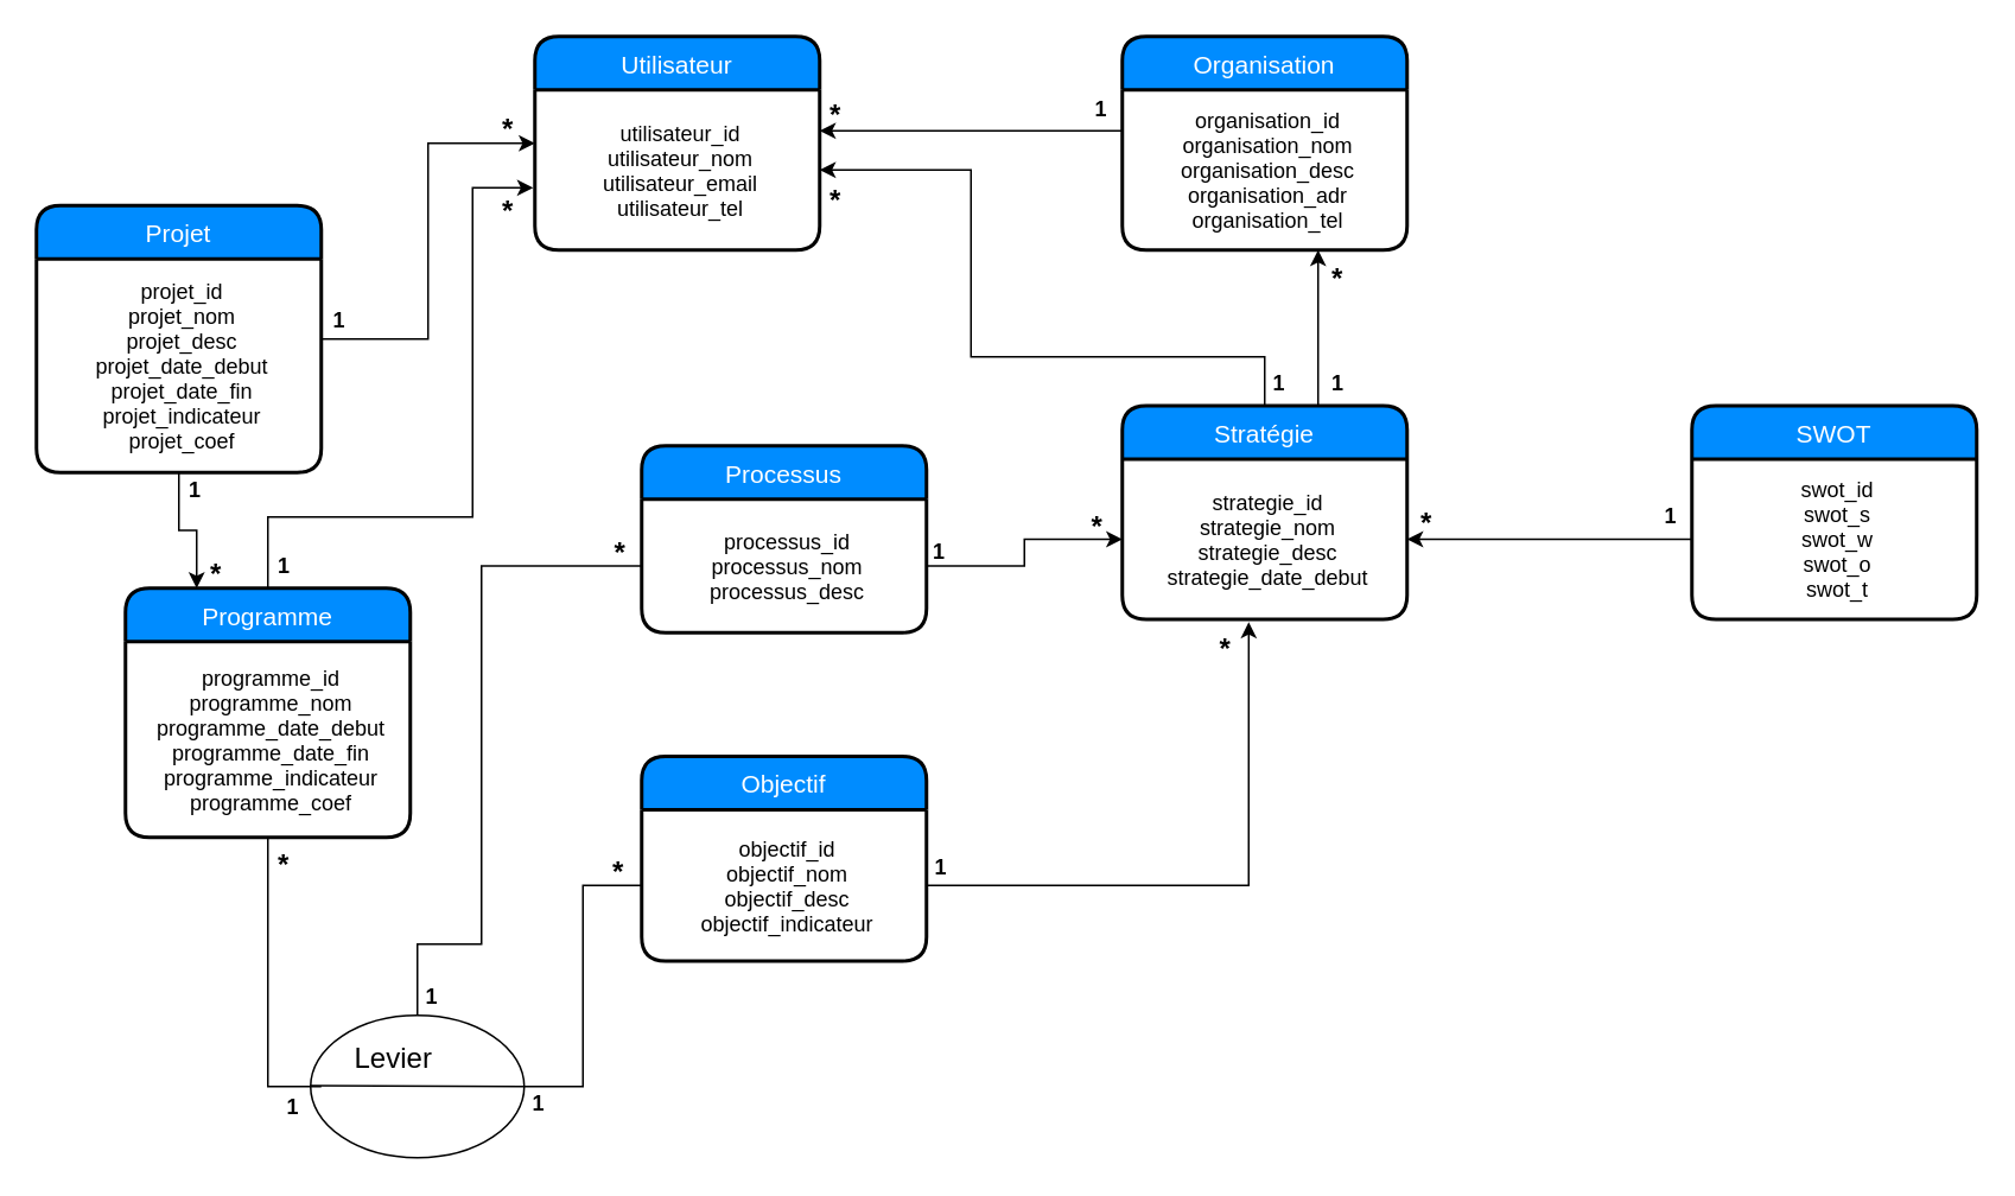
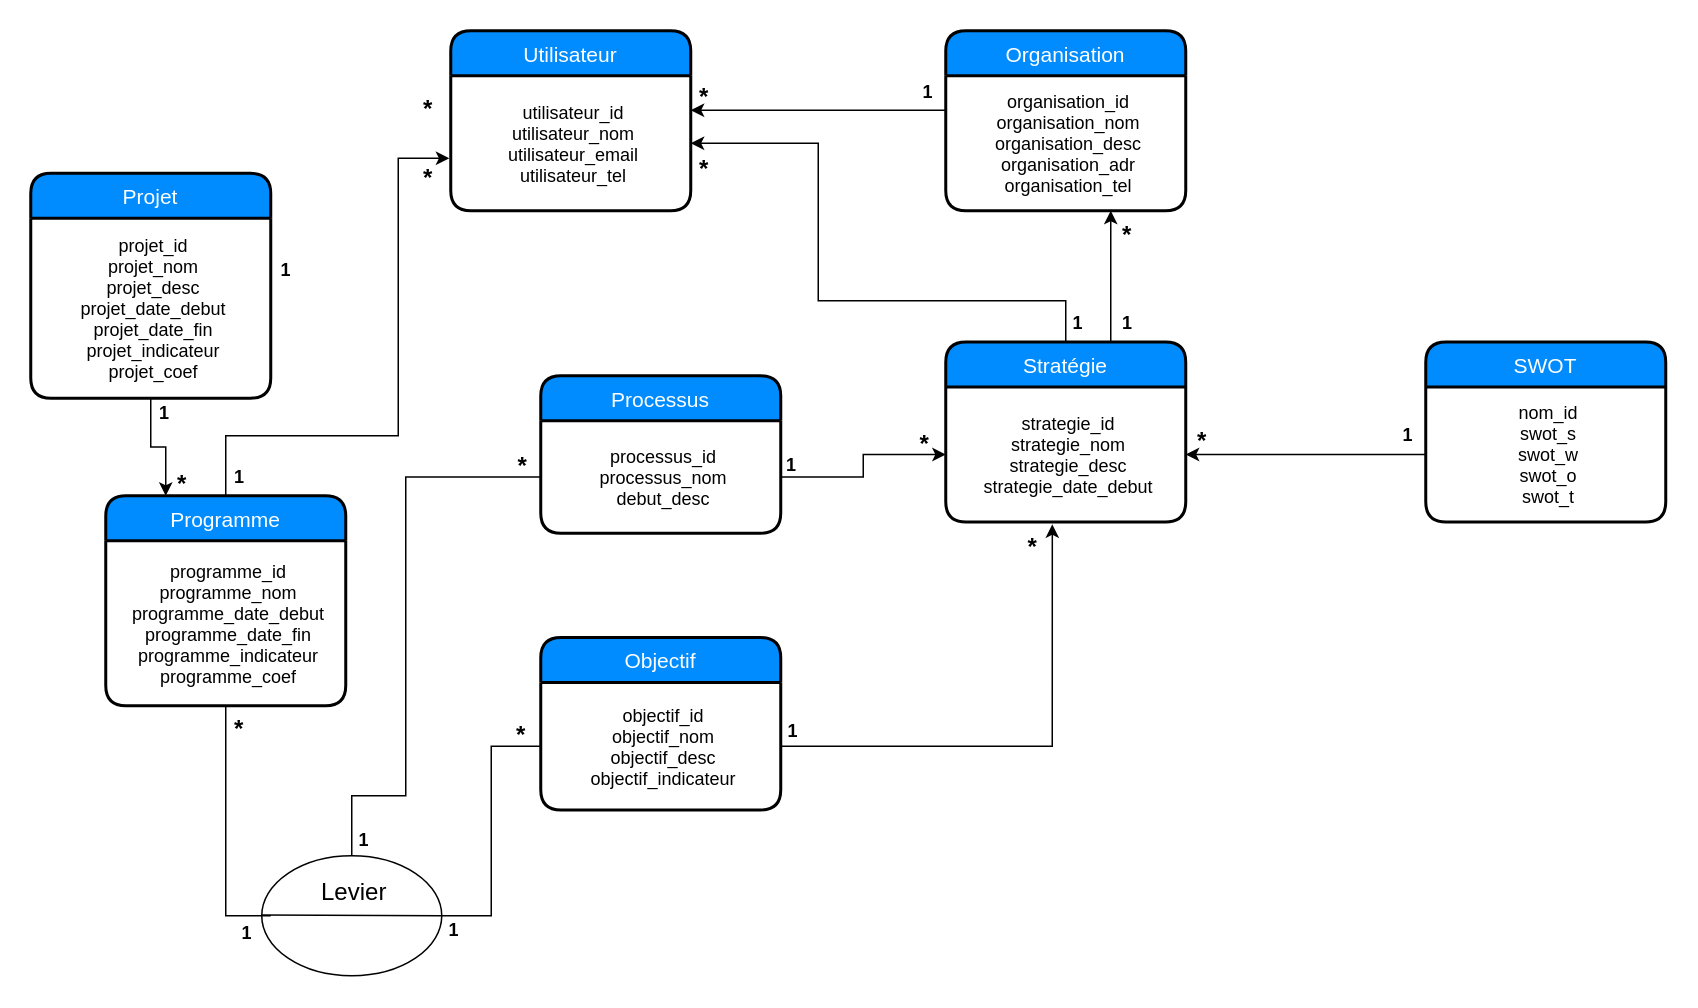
  <mxCell id="0" />
  <mxCell id="1" parent="0" />
  <mxCell id="2" value="Utilisateur" style="swimlane;childLayout=stackLayout;horizontal=1;startSize=30;horizontalStack=0;fillColor=#008cff;fontColor=#FFFFFF;rounded=1;fontSize=14;fontStyle=0;strokeWidth=2;resizeParent=0;resizeLast=1;shadow=0;dashed=0;align=center;" parent="1" vertex="1"><mxGeometry x="300" y="20" width="160" height="120" as="geometry" /></mxCell>
  <mxCell id="3" value="utilisateur_id&#10;utilisateur_nom&#10;utilisateur_email&#10;utilisateur_tel" style="align=center;strokeColor=none;fillColor=none;spacingLeft=4;fontSize=12;verticalAlign=middle;resizable=0;rotatable=0;part=1;" parent="2" vertex="1"><mxGeometry y="30" width="160" height="90" as="geometry" /></mxCell>
  <mxCell id="4" style="edgeStyle=orthogonalEdgeStyle;rounded=0;orthogonalLoop=1;jettySize=auto;html=1;exitX=0;exitY=0.25;exitDx=0;exitDy=0;" parent="1" source="6" edge="1"><mxGeometry relative="1" as="geometry"><mxPoint x="460" y="73" as="targetPoint" /><Array as="points"><mxPoint x="460" y="73" /></Array></mxGeometry></mxCell>
  <mxCell id="5" value="Organisation" style="swimlane;childLayout=stackLayout;horizontal=1;startSize=30;horizontalStack=0;fillColor=#008cff;fontColor=#FFFFFF;rounded=1;fontSize=14;fontStyle=0;strokeWidth=2;resizeParent=0;resizeLast=1;shadow=0;dashed=0;align=center;" parent="1" vertex="1"><mxGeometry x="630" y="20" width="160" height="120" as="geometry" /></mxCell>
  <mxCell id="6" value="organisation_id&#10;organisation_nom&#10;organisation_desc&#10;organisation_adr&#10;organisation_tel" style="align=center;strokeColor=none;fillColor=none;spacingLeft=4;fontSize=12;verticalAlign=middle;resizable=0;rotatable=0;part=1;" parent="5" vertex="1"><mxGeometry y="30" width="160" height="90" as="geometry" /></mxCell>
  <mxCell id="7" style="edgeStyle=orthogonalEdgeStyle;rounded=0;orthogonalLoop=1;jettySize=auto;html=1;entryX=1;entryY=0.5;entryDx=0;entryDy=0;" parent="1" source="9" target="3" edge="1"><mxGeometry relative="1" as="geometry"><Array as="points"><mxPoint x="710" y="200" /><mxPoint x="545" y="200" /><mxPoint x="545" y="95" /></Array></mxGeometry></mxCell>
  <mxCell id="8" style="edgeStyle=orthogonalEdgeStyle;rounded=0;orthogonalLoop=1;jettySize=auto;html=1;" parent="1" source="9" edge="1"><mxGeometry relative="1" as="geometry"><mxPoint x="740" y="140" as="targetPoint" /><Array as="points"><mxPoint x="740" y="140" /></Array></mxGeometry></mxCell>
  <mxCell id="9" value="Stratégie" style="swimlane;childLayout=stackLayout;horizontal=1;startSize=30;horizontalStack=0;fillColor=#008cff;fontColor=#FFFFFF;rounded=1;fontSize=14;fontStyle=0;strokeWidth=2;resizeParent=0;resizeLast=1;shadow=0;dashed=0;align=center;" parent="1" vertex="1"><mxGeometry x="630" y="227.5" width="160" height="120" as="geometry" /></mxCell>
  <mxCell id="10" value="strategie_id&#10;strategie_nom&#10;strategie_desc&#10;strategie_date_debut" style="align=center;strokeColor=none;fillColor=none;spacingLeft=4;fontSize=12;verticalAlign=middle;resizable=0;rotatable=0;part=1;" parent="9" vertex="1"><mxGeometry y="30" width="160" height="90" as="geometry" /></mxCell>
  <mxCell id="11" value="Programme" style="swimlane;childLayout=stackLayout;horizontal=1;startSize=30;horizontalStack=0;fillColor=#008cff;fontColor=#FFFFFF;rounded=1;fontSize=14;fontStyle=0;strokeWidth=2;resizeParent=0;resizeLast=1;shadow=0;dashed=0;align=center;" parent="1" vertex="1"><mxGeometry x="70" y="330" width="160" height="140" as="geometry" /></mxCell>
  <mxCell id="12" value="programme_id&#10;programme_nom&#10;programme_date_debut&#10;programme_date_fin&#10;programme_indicateur&#10;programme_coef" style="align=center;strokeColor=none;fillColor=none;spacingLeft=4;fontSize=12;verticalAlign=middle;resizable=0;rotatable=0;part=1;" parent="11" vertex="1"><mxGeometry y="30" width="160" height="110" as="geometry" /></mxCell>
- <mxCell id="13" value="" style="edgeStyle=orthogonalEdgeStyle;rounded=0;orthogonalLoop=1;jettySize=auto;html=1;entryX=0;entryY=0.5;entryDx=0;entryDy=0;" parent="1" source="14" target="2" edge="1"><mxGeometry relative="1" as="geometry"><mxPoint x="100" y="35" as="targetPoint" /></mxGeometry></mxCell>
  <mxCell id="14" value="Projet" style="swimlane;childLayout=stackLayout;horizontal=1;startSize=30;horizontalStack=0;fillColor=#008cff;fontColor=#FFFFFF;rounded=1;fontSize=14;fontStyle=0;strokeWidth=2;resizeParent=0;resizeLast=1;shadow=0;dashed=0;align=center;" parent="1" vertex="1"><mxGeometry x="20" y="115" width="160" height="150" as="geometry" /></mxCell>
  <mxCell id="15" value="projet_id&#10;projet_nom&#10;projet_desc&#10;projet_date_debut&#10;projet_date_fin&#10;projet_indicateur&#10;projet_coef" style="align=center;strokeColor=none;fillColor=none;spacingLeft=4;fontSize=12;verticalAlign=middle;resizable=0;rotatable=0;part=1;" parent="14" vertex="1"><mxGeometry y="30" width="160" height="120" as="geometry" /></mxCell>
  <mxCell id="16" value="Processus" style="swimlane;childLayout=stackLayout;horizontal=1;startSize=30;horizontalStack=0;fillColor=#008cff;fontColor=#FFFFFF;rounded=1;fontSize=14;fontStyle=0;strokeWidth=2;resizeParent=0;resizeLast=1;shadow=0;dashed=0;align=center;" parent="1" vertex="1"><mxGeometry x="360" y="250" width="160" height="105" as="geometry" /></mxCell>
- <mxCell id="17" value="processus_id&#10;processus_nom&#10;processus_desc" style="align=center;strokeColor=none;fillColor=none;spacingLeft=4;fontSize=12;verticalAlign=middle;resizable=0;rotatable=0;part=1;" parent="16" vertex="1"><mxGeometry y="30" width="160" height="75" as="geometry" /></mxCell>
+ <mxCell id="17" value="processus_id&#10;processus_nom&#10;debut_desc" style="align=center;strokeColor=none;fillColor=none;spacingLeft=4;fontSize=12;verticalAlign=middle;resizable=0;rotatable=0;part=1;" parent="16" vertex="1"><mxGeometry y="30" width="160" height="75" as="geometry" /></mxCell>
  <mxCell id="18" value="Objectif" style="swimlane;childLayout=stackLayout;horizontal=1;startSize=30;horizontalStack=0;fillColor=#008cff;fontColor=#FFFFFF;rounded=1;fontSize=14;fontStyle=0;strokeWidth=2;resizeParent=0;resizeLast=1;shadow=0;dashed=0;align=center;" parent="1" vertex="1"><mxGeometry x="360" y="424.5" width="160" height="115" as="geometry" /></mxCell>
  <mxCell id="19" value="objectif_id&#10;objectif_nom&#10;objectif_desc&#10;objectif_indicateur" style="align=center;strokeColor=none;fillColor=none;spacingLeft=4;fontSize=12;verticalAlign=middle;resizable=0;rotatable=0;part=1;" parent="18" vertex="1"><mxGeometry y="30" width="160" height="85" as="geometry" /></mxCell>
  <mxCell id="20" value="" style="edgeStyle=orthogonalEdgeStyle;rounded=0;orthogonalLoop=1;jettySize=auto;html=1;entryX=-0.006;entryY=0.611;entryDx=0;entryDy=0;entryPerimeter=0;" parent="1" target="3" edge="1"><mxGeometry x="-0.064" y="-25" relative="1" as="geometry"><mxPoint x="150" y="330" as="sourcePoint" /><Array as="points"><mxPoint x="150" y="290" /><mxPoint x="265" y="290" /><mxPoint x="265" y="105" /></Array><mxPoint as="offset" /></mxGeometry></mxCell>
  <mxCell id="21" style="edgeStyle=orthogonalEdgeStyle;rounded=0;orthogonalLoop=1;jettySize=auto;html=1;entryX=0;entryY=0.5;entryDx=0;entryDy=0;" parent="1" source="17" target="10" edge="1"><mxGeometry relative="1" as="geometry" /></mxCell>
  <mxCell id="22" style="edgeStyle=orthogonalEdgeStyle;rounded=0;orthogonalLoop=1;jettySize=auto;html=1;entryX=0.444;entryY=1.017;entryDx=0;entryDy=0;entryPerimeter=0;" parent="1" source="19" target="10" edge="1"><mxGeometry relative="1" as="geometry" /></mxCell>
  <mxCell id="23" style="edgeStyle=orthogonalEdgeStyle;rounded=0;orthogonalLoop=1;jettySize=auto;html=1;entryX=0.25;entryY=0;entryDx=0;entryDy=0;" parent="1" source="15" target="11" edge="1"><mxGeometry relative="1" as="geometry" /></mxCell>
  <mxCell id="24" value="1" style="text;html=1;resizable=0;points=[];autosize=1;align=left;verticalAlign=top;spacingTop=-4;fontStyle=1" parent="1" vertex="1"><mxGeometry x="104" y="265" width="20" height="20" as="geometry" /></mxCell>
  <mxCell id="25" value="*" style="text;html=1;resizable=0;points=[];autosize=1;align=left;verticalAlign=top;spacingTop=-4;fontSize=16;fontStyle=1" parent="1" vertex="1"><mxGeometry x="116" y="310" width="20" height="20" as="geometry" /></mxCell>
  <mxCell id="26" value="1" style="text;html=1;resizable=0;points=[];autosize=1;align=left;verticalAlign=top;spacingTop=-4;fontStyle=1" parent="1" vertex="1"><mxGeometry x="154" y="307.5" width="20" height="20" as="geometry" /></mxCell>
  <mxCell id="27" value="1" style="text;html=1;resizable=0;points=[];autosize=1;align=left;verticalAlign=top;spacingTop=-4;fontStyle=1" parent="1" vertex="1"><mxGeometry x="523" y="477" width="20" height="20" as="geometry" /></mxCell>
  <mxCell id="28" value="1" style="text;html=1;resizable=0;points=[];autosize=1;align=left;verticalAlign=top;spacingTop=-4;fontStyle=1" parent="1" vertex="1"><mxGeometry x="522" y="300" width="20" height="20" as="geometry" /></mxCell>
  <mxCell id="29" value="1" style="text;html=1;resizable=0;points=[];autosize=1;align=left;verticalAlign=top;spacingTop=-4;fontStyle=1" parent="1" vertex="1"><mxGeometry x="713" y="205" width="20" height="20" as="geometry" /></mxCell>
  <mxCell id="30" value="1" style="text;html=1;resizable=0;points=[];autosize=1;align=left;verticalAlign=top;spacingTop=-4;fontStyle=1" parent="1" vertex="1"><mxGeometry x="746" y="205" width="20" height="20" as="geometry" /></mxCell>
  <mxCell id="31" value="1" style="text;html=1;resizable=0;points=[];autosize=1;align=left;verticalAlign=top;spacingTop=-4;fontStyle=1" parent="1" vertex="1"><mxGeometry x="613" y="51" width="20" height="20" as="geometry" /></mxCell>
  <mxCell id="32" value="*" style="text;html=1;resizable=0;points=[];autosize=1;align=left;verticalAlign=top;spacingTop=-4;fontSize=16;fontStyle=1" parent="1" vertex="1"><mxGeometry x="280" y="106" width="20" height="20" as="geometry" /></mxCell>
  <mxCell id="33" value="*" style="text;html=1;resizable=0;points=[];autosize=1;align=left;verticalAlign=top;spacingTop=-4;fontSize=16;fontStyle=1" parent="1" vertex="1"><mxGeometry x="280" y="60" width="20" height="20" as="geometry" /></mxCell>
  <mxCell id="34" value="*" style="text;html=1;resizable=0;points=[];autosize=1;align=left;verticalAlign=top;spacingTop=-4;fontSize=16;fontStyle=1" parent="1" vertex="1"><mxGeometry x="611" y="282.5" width="20" height="20" as="geometry" /></mxCell>
  <mxCell id="35" value="*" style="text;html=1;resizable=0;points=[];autosize=1;align=left;verticalAlign=top;spacingTop=-4;fontSize=16;fontStyle=1" parent="1" vertex="1"><mxGeometry x="683" y="351.5" width="20" height="20" as="geometry" /></mxCell>
  <mxCell id="36" value="*" style="text;html=1;resizable=0;points=[];autosize=1;align=left;verticalAlign=top;spacingTop=-4;fontSize=16;fontStyle=1" parent="1" vertex="1"><mxGeometry x="464" y="100" width="20" height="20" as="geometry" /></mxCell>
  <mxCell id="37" value="*" style="text;html=1;resizable=0;points=[];autosize=1;align=left;verticalAlign=top;spacingTop=-4;fontSize=16;fontStyle=1" parent="1" vertex="1"><mxGeometry x="464" y="52" width="20" height="20" as="geometry" /></mxCell>
  <mxCell id="38" value="*" style="text;html=1;resizable=0;points=[];autosize=1;align=left;verticalAlign=top;spacingTop=-4;fontSize=16;fontStyle=1" parent="1" vertex="1"><mxGeometry x="746" y="144" width="20" height="20" as="geometry" /></mxCell>
  <mxCell id="39" value="1" style="text;html=1;resizable=0;points=[];autosize=1;align=left;verticalAlign=top;spacingTop=-4;fontStyle=1" parent="1" vertex="1"><mxGeometry x="185" y="170" width="20" height="20" as="geometry" /></mxCell>
  <mxCell id="40" value="" style="ellipse;whiteSpace=wrap;html=1;fontSize=16;align=center;" parent="1" vertex="1"><mxGeometry x="174" y="570" width="120" height="80" as="geometry" /></mxCell>
  <mxCell id="41" value="" style="endArrow=none;html=1;fontSize=16;entryX=1;entryY=0.5;entryDx=0;entryDy=0;" parent="1" target="40" edge="1"><mxGeometry width="50" height="50" relative="1" as="geometry"><mxPoint x="174" y="609.5" as="sourcePoint" /><mxPoint x="225" y="609.5" as="targetPoint" /></mxGeometry></mxCell>
- <mxCell id="42" value="Levier" style="text;html=1;resizable=0;points=[];autosize=1;align=left;verticalAlign=top;spacingTop=-4;fontSize=16;" parent="1" vertex="1"><mxGeometry x="197" y="582" width="60" height="20" as="geometry" /></mxCell>
+ <mxCell id="42" value="Levier" style="text;html=1;resizable=0;points=[];autosize=1;align=left;verticalAlign=top;spacingTop=-4;fontSize=16;" parent="1" vertex="1"><mxGeometry x="212" y="582" width="60" height="20" as="geometry" /></mxCell>
  <mxCell id="43" style="edgeStyle=orthogonalEdgeStyle;rounded=0;orthogonalLoop=1;jettySize=auto;html=1;entryX=0.5;entryY=0;entryDx=0;entryDy=0;endArrow=none;endFill=0;fontSize=16;" parent="1" source="17" target="40" edge="1"><mxGeometry relative="1" as="geometry"><Array as="points"><mxPoint x="270" y="318" /><mxPoint x="270" y="530" /><mxPoint x="234" y="530" /></Array></mxGeometry></mxCell>
  <mxCell id="44" style="edgeStyle=orthogonalEdgeStyle;rounded=0;orthogonalLoop=1;jettySize=auto;html=1;entryX=1;entryY=0.5;entryDx=0;entryDy=0;endArrow=none;endFill=0;fontSize=16;strokeColor=#000000;" parent="1" source="19" target="40" edge="1"><mxGeometry relative="1" as="geometry" /></mxCell>
  <mxCell id="45" style="edgeStyle=orthogonalEdgeStyle;rounded=0;orthogonalLoop=1;jettySize=auto;html=1;endArrow=none;endFill=0;fontSize=16;" parent="1" source="12" edge="1"><mxGeometry relative="1" as="geometry"><mxPoint x="180" y="610" as="targetPoint" /><Array as="points"><mxPoint x="150" y="610" /></Array></mxGeometry></mxCell>
  <mxCell id="46" value="1" style="text;html=1;resizable=0;points=[];autosize=1;align=left;verticalAlign=top;spacingTop=-4;fontStyle=1" parent="1" vertex="1"><mxGeometry x="297" y="610" width="20" height="20" as="geometry" /></mxCell>
  <mxCell id="47" value="1" style="text;html=1;resizable=0;points=[];autosize=1;align=left;verticalAlign=top;spacingTop=-4;fontStyle=1" parent="1" vertex="1"><mxGeometry x="237" y="550" width="20" height="20" as="geometry" /></mxCell>
  <mxCell id="48" value="1" style="text;html=1;resizable=0;points=[];autosize=1;align=left;verticalAlign=top;spacingTop=-4;fontStyle=1" parent="1" vertex="1"><mxGeometry x="159" y="612" width="20" height="20" as="geometry" /></mxCell>
  <mxCell id="49" value="*" style="text;html=1;resizable=0;points=[];autosize=1;align=left;verticalAlign=top;spacingTop=-4;fontSize=16;fontStyle=1" parent="1" vertex="1"><mxGeometry x="343" y="297.5" width="20" height="20" as="geometry" /></mxCell>
  <mxCell id="50" value="*" style="text;html=1;resizable=0;points=[];autosize=1;align=left;verticalAlign=top;spacingTop=-4;fontSize=16;fontStyle=1" parent="1" vertex="1"><mxGeometry x="154" y="473" width="20" height="20" as="geometry" /></mxCell>
  <mxCell id="51" value="*" style="text;html=1;resizable=0;points=[];autosize=1;align=left;verticalAlign=top;spacingTop=-4;fontSize=16;fontStyle=1" parent="1" vertex="1"><mxGeometry x="341.5" y="477" width="20" height="20" as="geometry" /></mxCell>
  <mxCell id="52" value="SWOT" style="swimlane;childLayout=stackLayout;horizontal=1;startSize=30;horizontalStack=0;fillColor=#008cff;fontColor=#FFFFFF;rounded=1;fontSize=14;fontStyle=0;strokeWidth=2;resizeParent=0;resizeLast=1;shadow=0;dashed=0;align=center;" vertex="1" parent="1"><mxGeometry x="950" y="227.5" width="160" height="120" as="geometry" /></mxCell>
- <mxCell id="53" value="swot_id&#10;swot_s&#10;swot_w&#10;swot_o&#10;swot_t" style="align=center;strokeColor=none;fillColor=none;spacingLeft=4;fontSize=12;verticalAlign=middle;resizable=0;rotatable=0;part=1;" vertex="1" parent="52"><mxGeometry y="30" width="160" height="90" as="geometry" /></mxCell>
+ <mxCell id="53" value="nom_id&#10;swot_s&#10;swot_w&#10;swot_o&#10;swot_t" style="align=center;strokeColor=none;fillColor=none;spacingLeft=4;fontSize=12;verticalAlign=middle;resizable=0;rotatable=0;part=1;" vertex="1" parent="52"><mxGeometry y="30" width="160" height="90" as="geometry" /></mxCell>
  <mxCell id="54" style="edgeStyle=orthogonalEdgeStyle;rounded=0;orthogonalLoop=1;jettySize=auto;html=1;entryX=1;entryY=0.5;entryDx=0;entryDy=0;endArrow=classic;endFill=1;" edge="1" parent="1" source="53" target="10"><mxGeometry relative="1" as="geometry" /></mxCell>
  <mxCell id="55" value="1" style="text;html=1;resizable=0;points=[];autosize=1;align=left;verticalAlign=top;spacingTop=-4;fontStyle=1" vertex="1" parent="1"><mxGeometry x="933" y="280" width="20" height="20" as="geometry" /></mxCell>
  <mxCell id="56" value="*" style="text;html=1;resizable=0;points=[];autosize=1;align=left;verticalAlign=top;spacingTop=-4;fontSize=16;fontStyle=1" vertex="1" parent="1"><mxGeometry x="796" y="281" width="20" height="20" as="geometry" /></mxCell>
